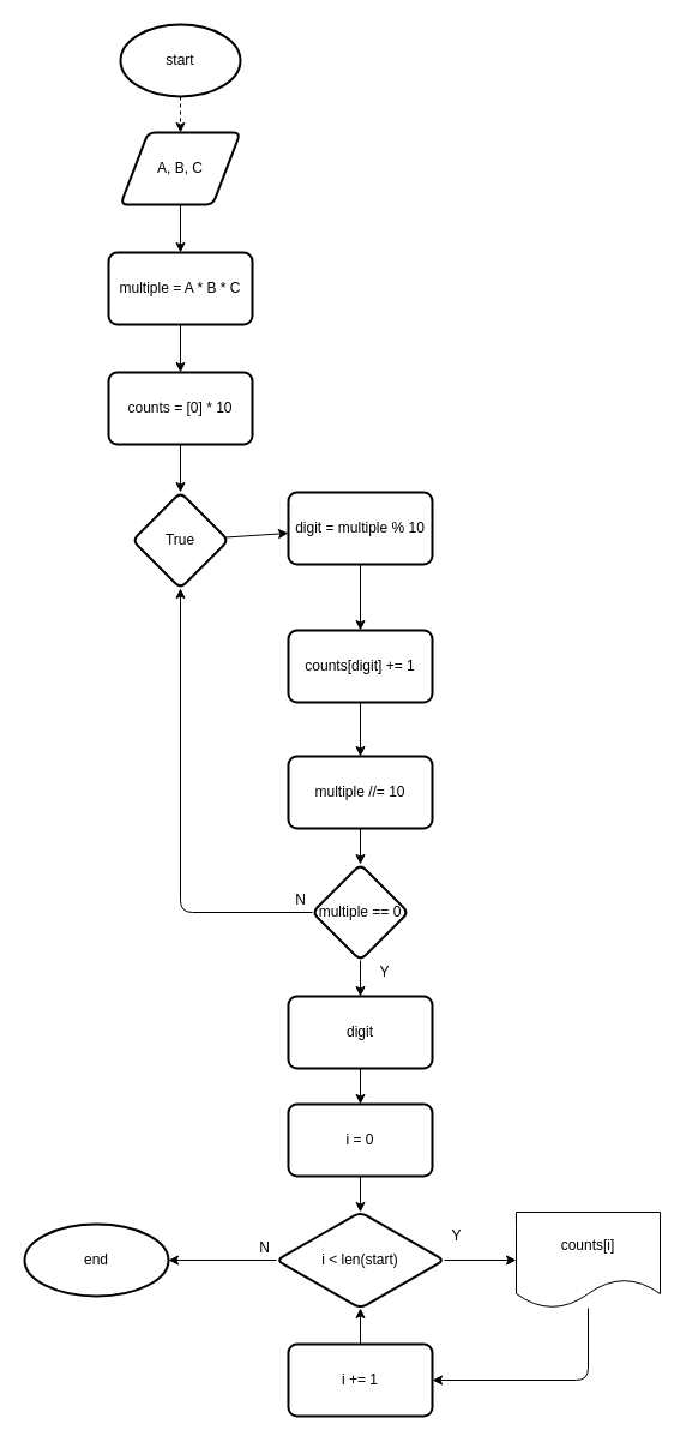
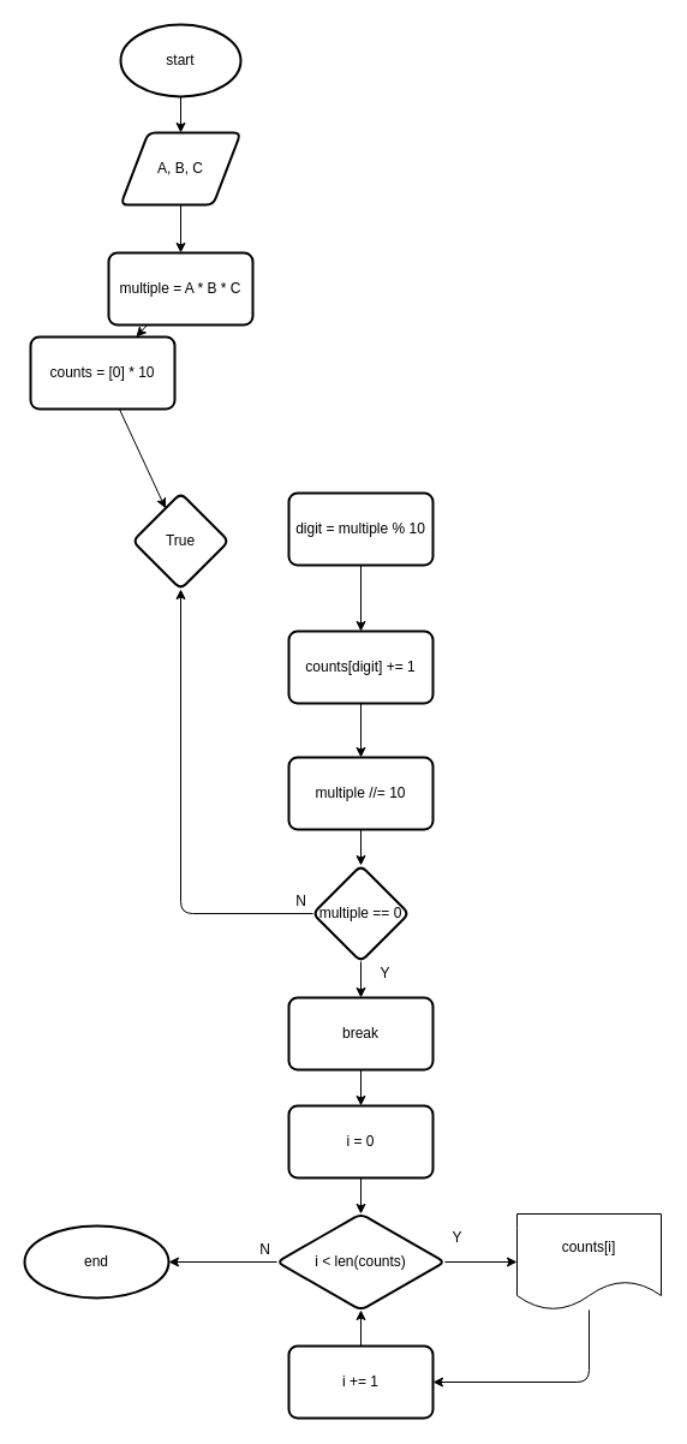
  <mxCell id="0" />
  <mxCell id="1" parent="0" />
- <mxCell id="2" style="edgeStyle=none;html=1;entryX=0.5;entryY=0;entryDx=0;entryDy=0;dashed=1;" edge="1" parent="1" source="3" target="5"><mxGeometry relative="1" as="geometry" /></mxCell>
+ <mxCell id="2" style="edgeStyle=none;html=1;entryX=0.5;entryY=0;entryDx=0;entryDy=0;" edge="1" parent="1" source="3" target="5"><mxGeometry relative="1" as="geometry" /></mxCell>
  <mxCell id="3" value="start" style="strokeWidth=2;html=1;shape=mxgraph.flowchart.start_1;whiteSpace=wrap;" vertex="1" parent="1"><mxGeometry x="100" width="100" height="60" as="geometry" y="20" /></mxCell>
  <mxCell id="4" value="" style="edgeStyle=none;html=1;" edge="1" parent="1" source="5" target="7"><mxGeometry relative="1" as="geometry" /></mxCell>
  <mxCell id="5" value="A, B, C" style="shape=parallelogram;html=1;strokeWidth=2;perimeter=parallelogramPerimeter;whiteSpace=wrap;rounded=1;arcSize=12;size=0.23;" vertex="1" parent="1"><mxGeometry x="100" y="110" width="100" height="60" as="geometry" /></mxCell>
  <mxCell id="6" value="" style="edgeStyle=none;html=1;" edge="1" parent="1" source="7" target="9"><mxGeometry relative="1" as="geometry" /></mxCell>
  <mxCell id="7" value="multiple = A * B * C" style="whiteSpace=wrap;html=1;strokeWidth=2;rounded=1;arcSize=12;" vertex="1" parent="1"><mxGeometry x="90" y="210" width="120" height="60" as="geometry" /></mxCell>
  <mxCell id="8" value="" style="edgeStyle=none;html=1;" edge="1" parent="1" source="9" target="11"><mxGeometry relative="1" as="geometry" /></mxCell>
- <mxCell id="9" value="counts = [0] * 10" style="whiteSpace=wrap;html=1;strokeWidth=2;rounded=1;arcSize=12;" vertex="1" parent="1"><mxGeometry x="90" y="310" width="120" height="60" as="geometry" /></mxCell>
- <mxCell id="10" value="" style="edgeStyle=none;html=1;" edge="1" parent="1" source="11" target="13"><mxGeometry relative="1" as="geometry" /></mxCell>
+ <mxCell id="9" value="counts = [0] * 10" style="whiteSpace=wrap;html=1;strokeWidth=2;rounded=1;arcSize=12;" vertex="1" parent="1"><mxGeometry x="25" y="280" width="120" height="60" as="geometry" /></mxCell>
  <mxCell id="11" value="True" style="rhombus;whiteSpace=wrap;html=1;strokeWidth=2;rounded=1;arcSize=12;" vertex="1" parent="1"><mxGeometry x="110" y="410" width="80" height="80" as="geometry" /></mxCell>
  <mxCell id="12" value="" style="edgeStyle=none;html=1;" edge="1" parent="1" source="13" target="15"><mxGeometry relative="1" as="geometry" /></mxCell>
  <mxCell id="13" value="digit = multiple % 10" style="whiteSpace=wrap;html=1;strokeWidth=2;rounded=1;arcSize=12;" vertex="1" parent="1"><mxGeometry x="240" y="410" width="120" height="60" as="geometry" /></mxCell>
  <mxCell id="14" value="" style="edgeStyle=none;html=1;" edge="1" parent="1" source="15" target="23"><mxGeometry relative="1" as="geometry" /></mxCell>
  <mxCell id="15" value="counts[digit] += 1" style="whiteSpace=wrap;html=1;strokeWidth=2;rounded=1;arcSize=12;" vertex="1" parent="1"><mxGeometry x="240" y="525" width="120" height="60" as="geometry" /></mxCell>
  <mxCell id="16" style="edgeStyle=none;html=1;entryX=0.5;entryY=1;entryDx=0;entryDy=0;" edge="1" parent="1" source="18" target="11"><mxGeometry relative="1" as="geometry"><Array as="points"><mxPoint x="150" y="760" /></Array></mxGeometry></mxCell>
  <mxCell id="17" value="" style="edgeStyle=none;html=1;" edge="1" parent="1" source="18" target="21"><mxGeometry relative="1" as="geometry" /></mxCell>
  <mxCell id="18" value="multiple == 0" style="rhombus;whiteSpace=wrap;html=1;strokeWidth=2;rounded=1;arcSize=12;" vertex="1" parent="1"><mxGeometry x="260" y="720" width="80" height="80" as="geometry" /></mxCell>
  <mxCell id="19" value="N" style="text;html=1;align=center;verticalAlign=middle;resizable=0;points=[];autosize=1;strokeColor=none;fillColor=none;" vertex="1" parent="1"><mxGeometry x="240" y="740" width="20" height="20" as="geometry" /></mxCell>
  <mxCell id="20" value="" style="edgeStyle=none;html=1;" edge="1" parent="1" source="21" target="25"><mxGeometry relative="1" as="geometry" /></mxCell>
- <mxCell id="21" value="digit" style="whiteSpace=wrap;html=1;strokeWidth=2;rounded=1;arcSize=12;" vertex="1" parent="1"><mxGeometry x="240" y="830" width="120" height="60" as="geometry" /></mxCell>
+ <mxCell id="21" value="break" style="whiteSpace=wrap;html=1;strokeWidth=2;rounded=1;arcSize=12;" vertex="1" parent="1"><mxGeometry x="240" y="830" width="120" height="60" as="geometry" /></mxCell>
  <mxCell id="22" style="edgeStyle=none;html=1;entryX=0.5;entryY=0;entryDx=0;entryDy=0;" edge="1" parent="1" source="23" target="18"><mxGeometry relative="1" as="geometry" /></mxCell>
  <mxCell id="23" value="multiple //= 10" style="whiteSpace=wrap;html=1;strokeWidth=2;rounded=1;arcSize=12;" vertex="1" parent="1"><mxGeometry x="240" y="630" width="120" height="60" as="geometry" /></mxCell>
  <mxCell id="24" value="" style="edgeStyle=none;html=1;" edge="1" parent="1" source="25" target="28"><mxGeometry relative="1" as="geometry" /></mxCell>
  <mxCell id="25" value="i = 0" style="whiteSpace=wrap;html=1;strokeWidth=2;rounded=1;arcSize=12;" vertex="1" parent="1"><mxGeometry x="240" y="920" width="120" height="60" as="geometry" /></mxCell>
  <mxCell id="26" style="edgeStyle=none;html=1;entryX=0;entryY=0.5;entryDx=0;entryDy=0;" edge="1" parent="1" source="28" target="32"><mxGeometry relative="1" as="geometry"><mxPoint x="430" y="1050" as="targetPoint" /></mxGeometry></mxCell>
  <mxCell id="27" value="" style="edgeStyle=none;html=1;" edge="1" parent="1" source="28" target="35"><mxGeometry relative="1" as="geometry" /></mxCell>
- <mxCell id="28" value="i &amp;lt; len(start)" style="rhombus;whiteSpace=wrap;html=1;strokeWidth=2;rounded=1;arcSize=12;" vertex="1" parent="1"><mxGeometry x="230" y="1010" width="140" height="80" as="geometry" /></mxCell>
+ <mxCell id="28" value="i &amp;lt; len(counts)" style="rhombus;whiteSpace=wrap;html=1;strokeWidth=2;rounded=1;arcSize=12;" vertex="1" parent="1"><mxGeometry x="230" y="1010" width="140" height="80" as="geometry" /></mxCell>
  <mxCell id="29" style="edgeStyle=none;html=1;entryX=0.5;entryY=1;entryDx=0;entryDy=0;" edge="1" parent="1" source="30" target="28"><mxGeometry relative="1" as="geometry" /></mxCell>
  <mxCell id="30" value="i += 1" style="whiteSpace=wrap;html=1;strokeWidth=2;rounded=1;arcSize=12;" vertex="1" parent="1"><mxGeometry x="240" y="1120" width="120" height="60" as="geometry" /></mxCell>
  <mxCell id="31" style="edgeStyle=none;html=1;entryX=1;entryY=0.5;entryDx=0;entryDy=0;" edge="1" parent="1" source="32" target="30"><mxGeometry relative="1" as="geometry"><Array as="points"><mxPoint x="490" y="1150" /></Array></mxGeometry></mxCell>
  <mxCell id="32" value="counts[i]" style="shape=document;whiteSpace=wrap;html=1;boundedLbl=1;" vertex="1" parent="1"><mxGeometry x="430" y="1010" width="120" height="80" as="geometry" /></mxCell>
  <mxCell id="33" value="Y" style="text;html=1;align=center;verticalAlign=middle;resizable=0;points=[];autosize=1;strokeColor=none;fillColor=none;" vertex="1" parent="1"><mxGeometry x="370" y="1020" width="20" height="20" as="geometry" /></mxCell>
  <mxCell id="34" value="Y" style="text;html=1;align=center;verticalAlign=middle;resizable=0;points=[];autosize=1;strokeColor=none;fillColor=none;" vertex="1" parent="1"><mxGeometry x="310" y="800" width="20" height="20" as="geometry" /></mxCell>
  <mxCell id="35" value="end" style="ellipse;whiteSpace=wrap;html=1;strokeWidth=2;rounded=1;arcSize=12;" vertex="1" parent="1"><mxGeometry x="20" y="1020" width="120" height="60" as="geometry" /></mxCell>
  <mxCell id="36" value="N" style="text;html=1;align=center;verticalAlign=middle;resizable=0;points=[];autosize=1;strokeColor=none;fillColor=none;" vertex="1" parent="1"><mxGeometry x="210" y="1030" width="20" height="20" as="geometry" /></mxCell>
